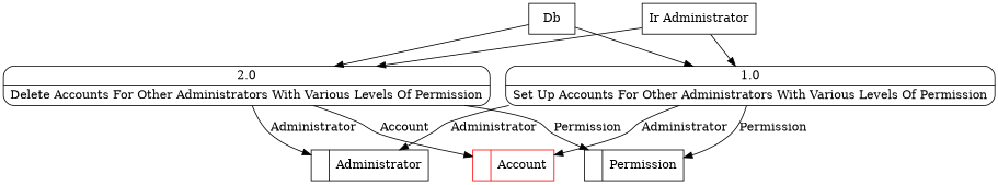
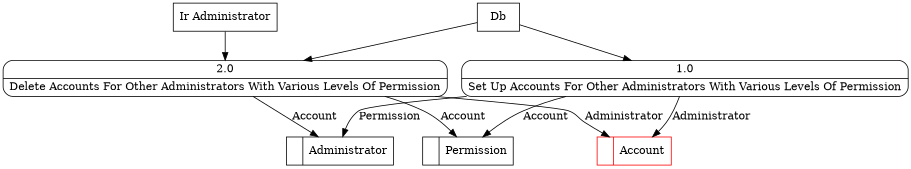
  digraph {
    node [shape=record]
    n1 [label="<f0>  |<f1> Administrator "]
    n2 [label="<f0>  |<f1> Permission "]
    n3 [color=red label="<f0>  |<f1> Account "]
    n4 [label=Db shape=box]
    n5 [label="{<f0> 1.0|<f1> Set Up Accounts For Other Administrators With Various Levels Of Permission }" shape=Mrecord]
    n6 [label="{<f0> 2.0|<f1> Delete Accounts For Other Administrators With Various Levels Of Permission }" shape=Mrecord]
    n7 [label="Ir Administrator" shape=box]
    n4 -> n5
    n4 -> n6
-   n5 -> n1 [label=Administrator]
-   n5 -> n2 [label=Permission]
+   n5 -> n1 [label=Permission]
+   n5 -> n2 [label=Account]
    n5 -> n3 [label=Administrator]
-   n6 -> n1 [label=Administrator]
-   n6 -> n2 [label=Permission]
-   n6 -> n3 [label=Account]
-   n7 -> n5
+   n6 -> n1 [label=Account]
+   n6 -> n2 [label=Account]
+   n6 -> n3 [label=Administrator]
    n7 -> n6
  }
